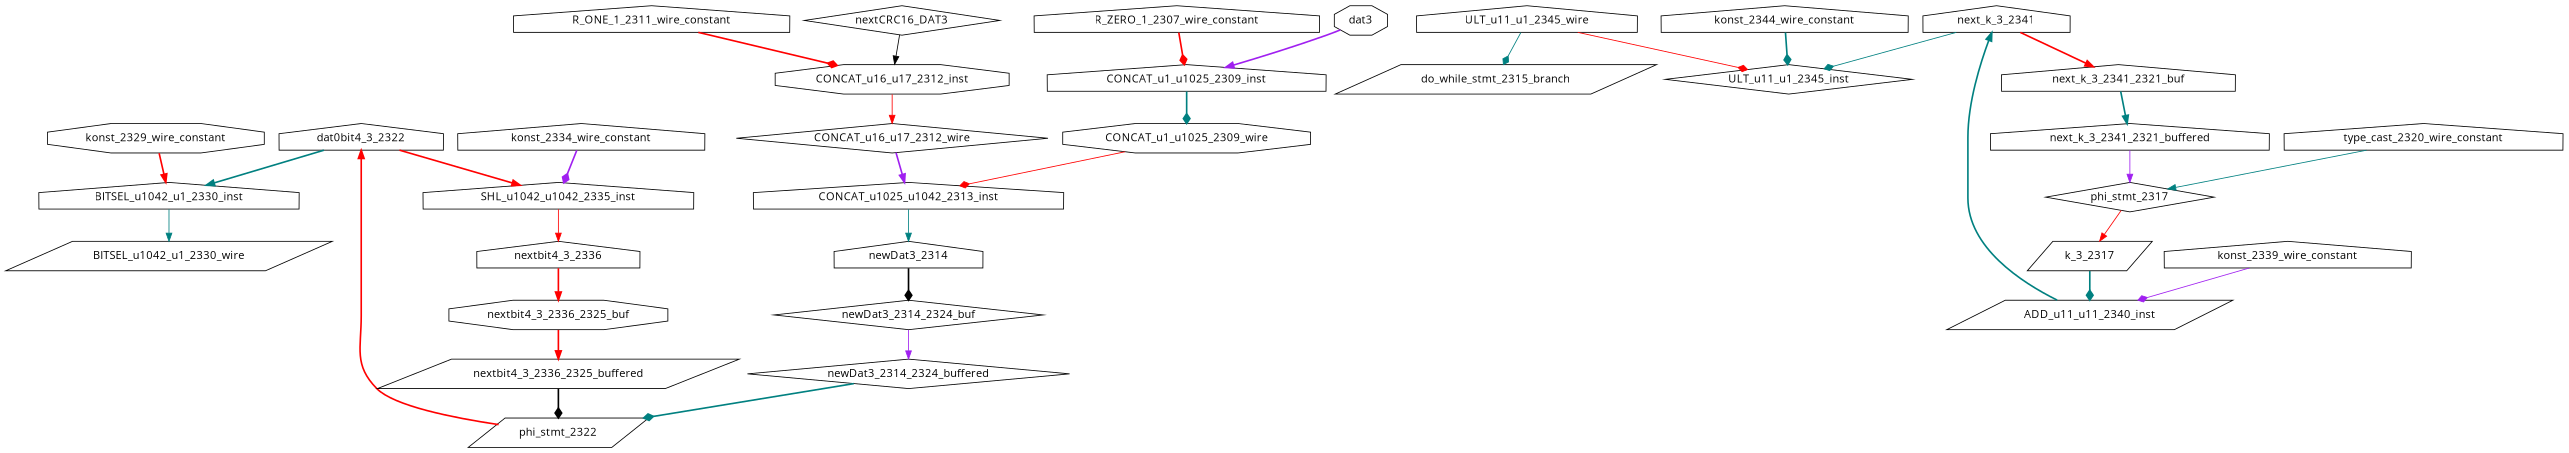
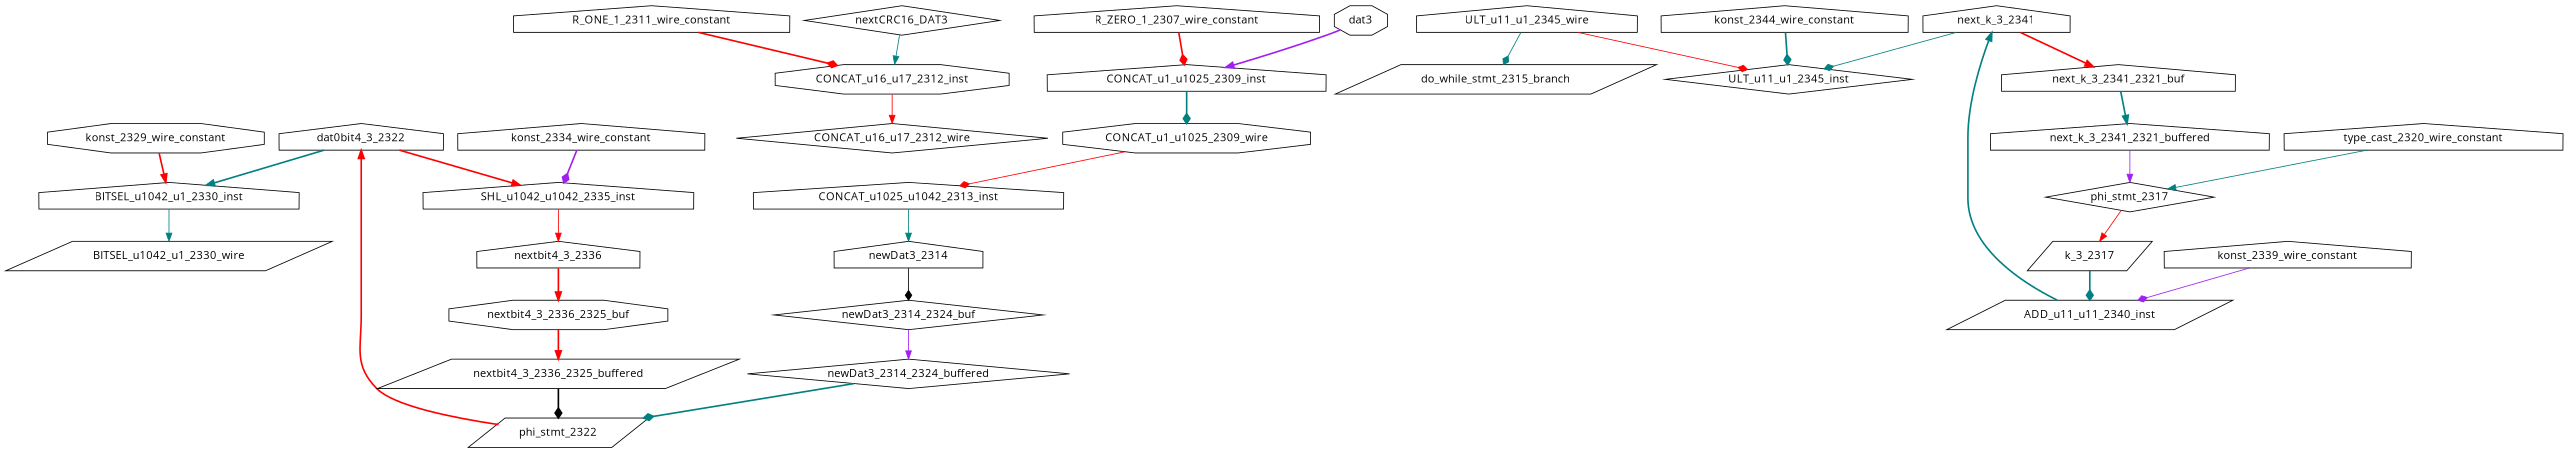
  digraph {
    fontname="Open Sans"
    node [fontname="Open Sans" shape=house]
    edge [arrowhead=normal color=teal fontname="Open Sans" style=bold]
    BITSEL_u1042_u1_2330_wire [shape=parallelogram]
    CONCAT_u16_u17_2312_wire [shape=diamond]
    CONCAT_u1025_u1042_2313_inst
    newDat3_2314
    CONCAT_u1_u1025_2309_wire [shape=octagon]
    CONCAT_u16_u17_2312_inst [shape=octagon]
    R_ONE_1_2311_wire_constant
    R_ZERO_1_2307_wire_constant
    CONCAT_u1_u1025_2309_inst
    do_while_stmt_2315_branch [shape=parallelogram]
    ULT_u11_u1_2345_wire
    ULT_u11_u1_2345_inst [shape=diamond]
    dat0bit4_3_2322
    BITSEL_u1042_u1_2330_inst
    SHL_u1042_u1042_2335_inst
    nextbit4_3_2336
    k_3_2317 [shape=parallelogram]
    ADD_u11_u11_2340_inst [shape=parallelogram]
    next_k_3_2341
    konst_2329_wire_constant [shape=octagon]
    konst_2334_wire_constant
    konst_2339_wire_constant
    konst_2344_wire_constant
    newDat3_2314_2324_buf [shape=diamond]
    newDat3_2314_2324_buffered [shape=diamond]
    phi_stmt_2322 [shape=parallelogram]
    next_k_3_2341_2321_buf
    next_k_3_2341_2321_buffered
    phi_stmt_2317 [shape=diamond]
    nextbit4_3_2336_2325_buf [shape=octagon]
    nextbit4_3_2336_2325_buffered [shape=parallelogram]
    type_cast_2320_wire_constant
    nextCRC16_DAT3 [shape=diamond]
    dat3 [shape=octagon]
-   CONCAT_u16_u17_2312_wire -> CONCAT_u1025_u1042_2313_inst [color=purple]
    CONCAT_u1025_u1042_2313_inst -> newDat3_2314 [style=solid]
-   newDat3_2314 -> newDat3_2314_2324_buf [arrowhead=diamond color=black]
+   newDat3_2314 -> newDat3_2314_2324_buf [arrowhead=diamond color=black style=solid]
    CONCAT_u1_u1025_2309_wire -> CONCAT_u1025_u1042_2313_inst [arrowhead=diamond color=red style=solid]
    CONCAT_u16_u17_2312_inst -> CONCAT_u16_u17_2312_wire [color=red style=solid]
    R_ONE_1_2311_wire_constant -> CONCAT_u16_u17_2312_inst [arrowhead=diamond color=red]
    R_ZERO_1_2307_wire_constant -> CONCAT_u1_u1025_2309_inst [arrowhead=diamond color=red]
    CONCAT_u1_u1025_2309_inst -> CONCAT_u1_u1025_2309_wire [arrowhead=diamond]
    ULT_u11_u1_2345_wire -> do_while_stmt_2315_branch [arrowhead=diamond style=solid]
    ULT_u11_u1_2345_wire -> ULT_u11_u1_2345_inst [arrowhead=diamond color=red style=solid]
    dat0bit4_3_2322 -> BITSEL_u1042_u1_2330_inst
    dat0bit4_3_2322 -> SHL_u1042_u1042_2335_inst [color=red]
    BITSEL_u1042_u1_2330_inst -> BITSEL_u1042_u1_2330_wire [style=solid]
    SHL_u1042_u1042_2335_inst -> nextbit4_3_2336 [color=red style=solid]
    nextbit4_3_2336 -> nextbit4_3_2336_2325_buf [color=red]
    k_3_2317 -> ADD_u11_u11_2340_inst [arrowhead=diamond]
    ADD_u11_u11_2340_inst -> next_k_3_2341
    next_k_3_2341 -> ULT_u11_u1_2345_inst [arrowhead=diamond style=solid]
    next_k_3_2341 -> next_k_3_2341_2321_buf [color=red]
    konst_2329_wire_constant -> BITSEL_u1042_u1_2330_inst [color=red]
    konst_2334_wire_constant -> SHL_u1042_u1042_2335_inst [arrowhead=diamond color=purple]
    konst_2339_wire_constant -> ADD_u11_u11_2340_inst [arrowhead=diamond color=purple style=solid]
    konst_2344_wire_constant -> ULT_u11_u1_2345_inst [arrowhead=diamond]
    newDat3_2314_2324_buf -> newDat3_2314_2324_buffered [color=purple style=solid]
    newDat3_2314_2324_buffered -> phi_stmt_2322 [arrowhead=diamond]
    phi_stmt_2322 -> dat0bit4_3_2322 [color=red]
    next_k_3_2341_2321_buf -> next_k_3_2341_2321_buffered
    next_k_3_2341_2321_buffered -> phi_stmt_2317 [color=purple style=solid]
    phi_stmt_2317 -> k_3_2317 [color=red style=solid]
    nextbit4_3_2336_2325_buf -> nextbit4_3_2336_2325_buffered [color=red]
    nextbit4_3_2336_2325_buffered -> phi_stmt_2322 [arrowhead=diamond color=black]
    type_cast_2320_wire_constant -> phi_stmt_2317 [style=solid]
-   nextCRC16_DAT3 -> CONCAT_u16_u17_2312_inst [color=black style=solid]
+   nextCRC16_DAT3 -> CONCAT_u16_u17_2312_inst [style=solid]
    dat3 -> CONCAT_u1_u1025_2309_inst [color=purple]
  }
